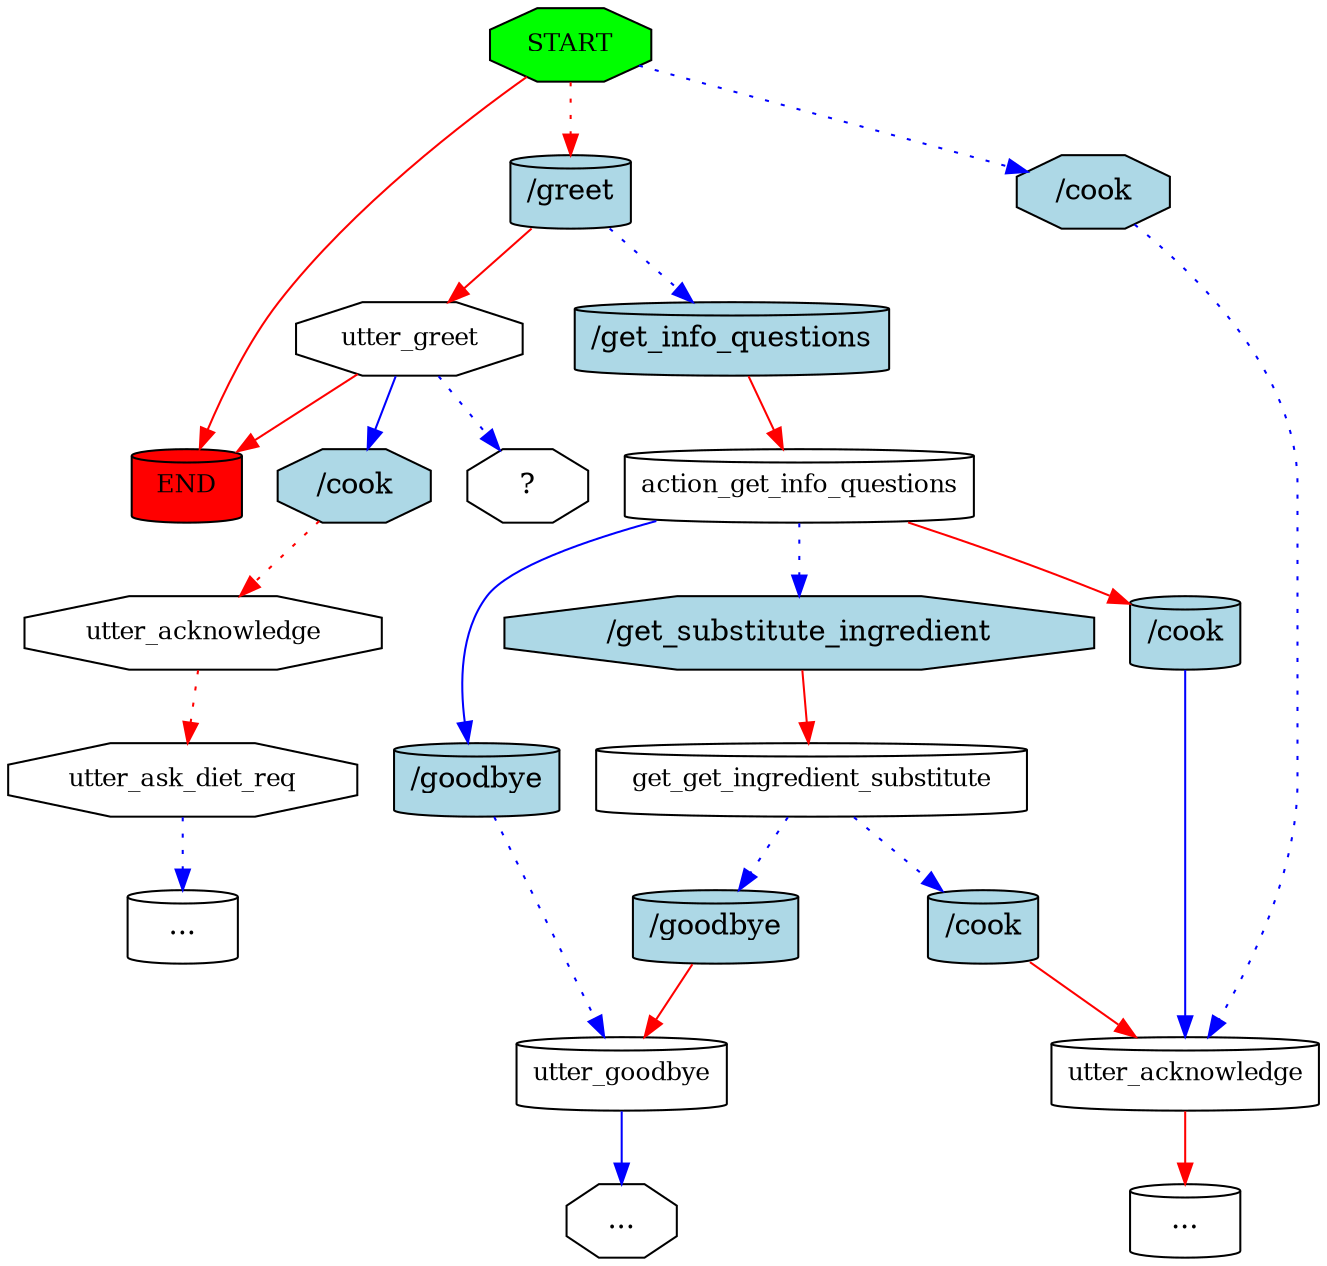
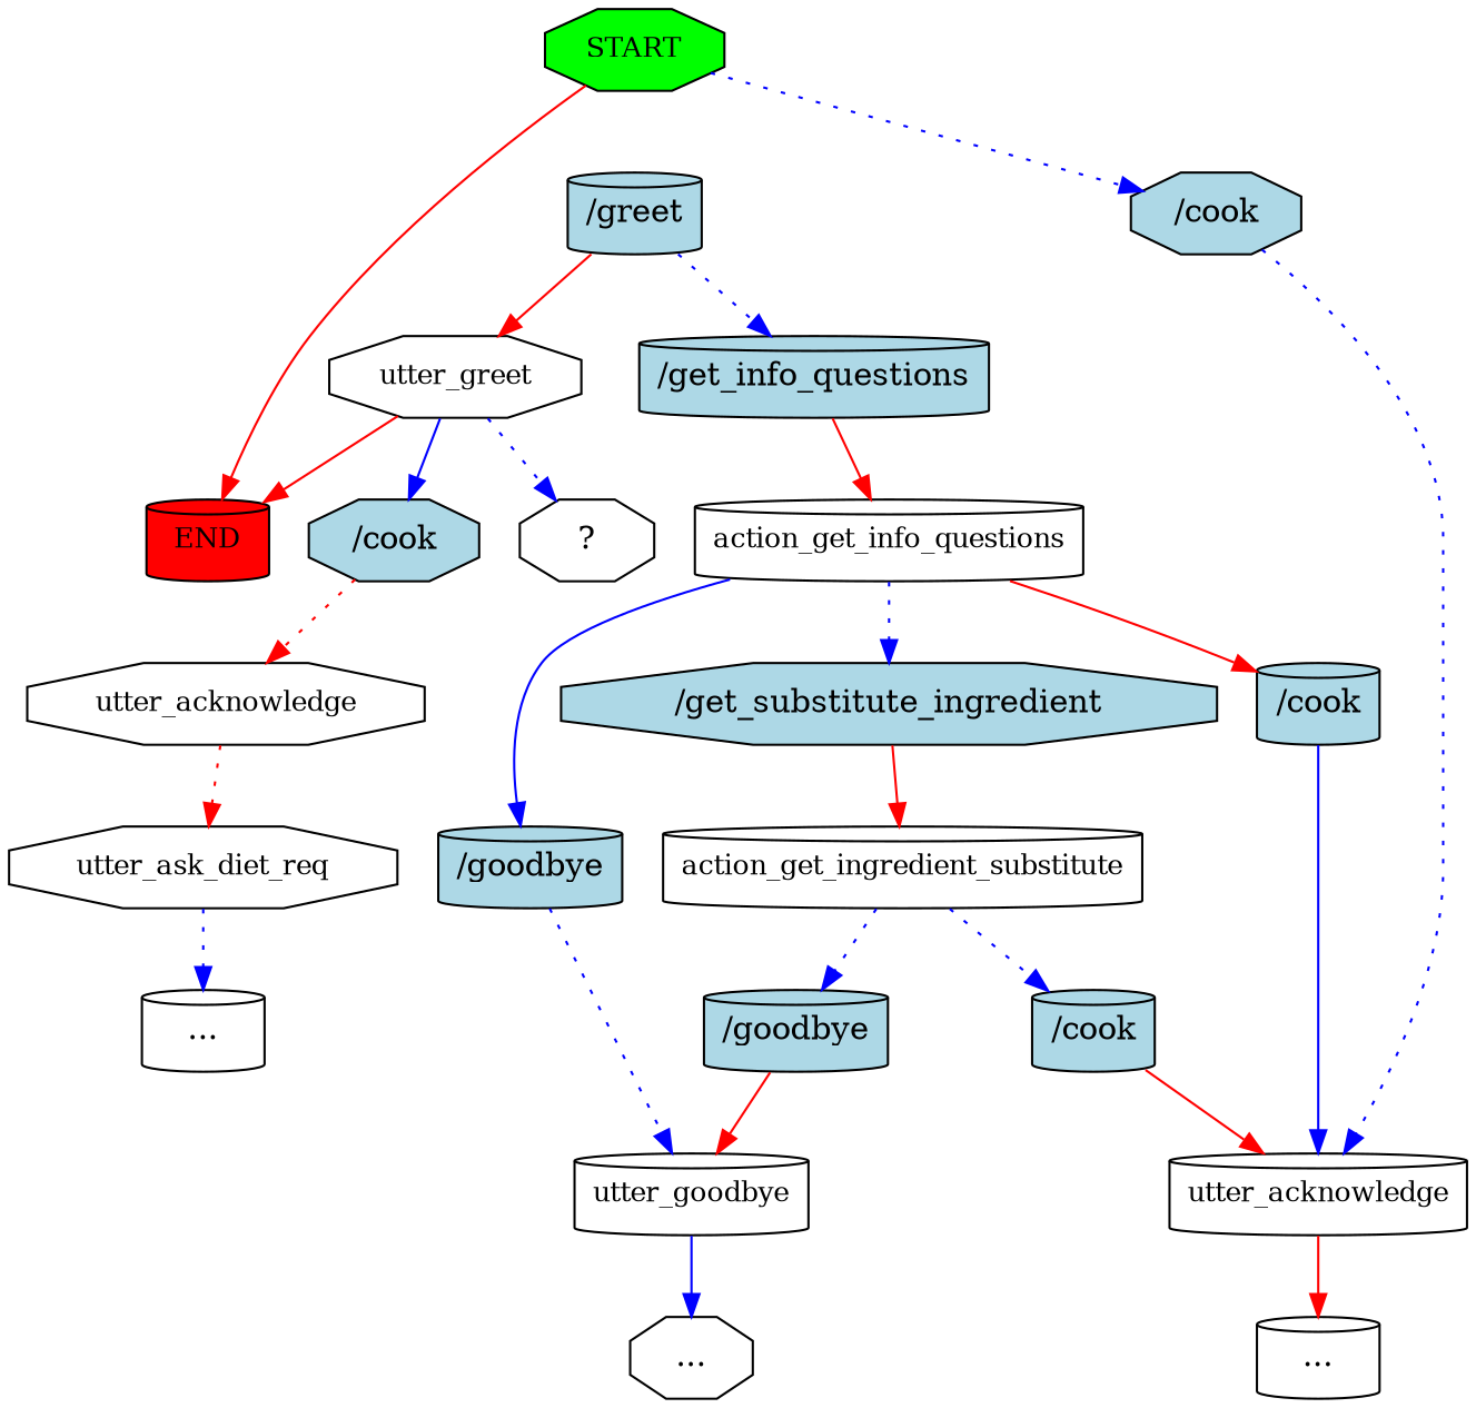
  digraph {
    node [shape=cylinder]
    edge [color=blue style=solid]
    n1 [fillcolor=green fontsize=12 label=START shape=octagon style=filled]
    n2 [fillcolor=red fontsize=12 label=END style=filled]
    n3 [fillcolor=lightblue label="/greet" style=filled]
    n4 [fillcolor=lightblue label="/cook" shape=octagon style=filled]
    n5 [fontsize=12 label=utter_greet shape=octagon]
    n6 [fillcolor=lightblue label="/get_info_questions" style=filled]
    n7 [fontsize=12 label=utter_acknowledge]
    n8 [label="  ?  " shape=octagon]
    n9 [fillcolor=lightblue label="/cook" shape=octagon style=filled]
    n10 [fontsize=12 label=utter_acknowledge shape=octagon]
    n11 [fontsize=12 label=action_get_info_questions]
    n12 [fillcolor=lightblue label="/get_substitute_ingredient" shape=octagon style=filled]
-   n13 [fontsize=12 label=get_get_ingredient_substitute]
+   n13 [fontsize=12 label=action_get_ingredient_substitute]
    n14 [fontsize=12 label=utter_ask_diet_req shape=octagon]
    n15 [label="..."]
    n16 [label="..."]
    n17 [fillcolor=lightblue label="/goodbye" style=filled]
    n18 [fillcolor=lightblue label="/cook" style=filled]
    n19 [fontsize=12 label=utter_goodbye]
    n20 [label="..." shape=octagon]
    n21 [fillcolor=lightblue label="/goodbye" style=filled]
    n22 [fillcolor=lightblue label="/cook" style=filled]
    n1 -> n2 [color=red]
-   n1 -> n3 [color=red style=dotted]
    n1 -> n4 [style=dotted]
    n3 -> n5 [color=red]
    n3 -> n6 [style=dotted]
    n4 -> n7 [style=dotted]
    n5 -> n2 [color=red]
    n5 -> n8 [style=dotted]
    n5 -> n9
    n6 -> n11 [color=red]
    n7 -> n16 [color=red]
    n9 -> n10 [color=red style=dotted]
    n10 -> n14 [color=red style=dotted]
    n11 -> n12 [style=dotted]
    n11 -> n17
    n11 -> n18 [color=red]
    n12 -> n13 [color=red]
    n13 -> n21 [style=dotted]
    n13 -> n22 [style=dotted]
    n14 -> n15 [style=dotted]
    n17 -> n19 [style=dotted]
    n18 -> n7
    n19 -> n20
    n21 -> n19 [color=red]
    n22 -> n7 [color=red]
  }
